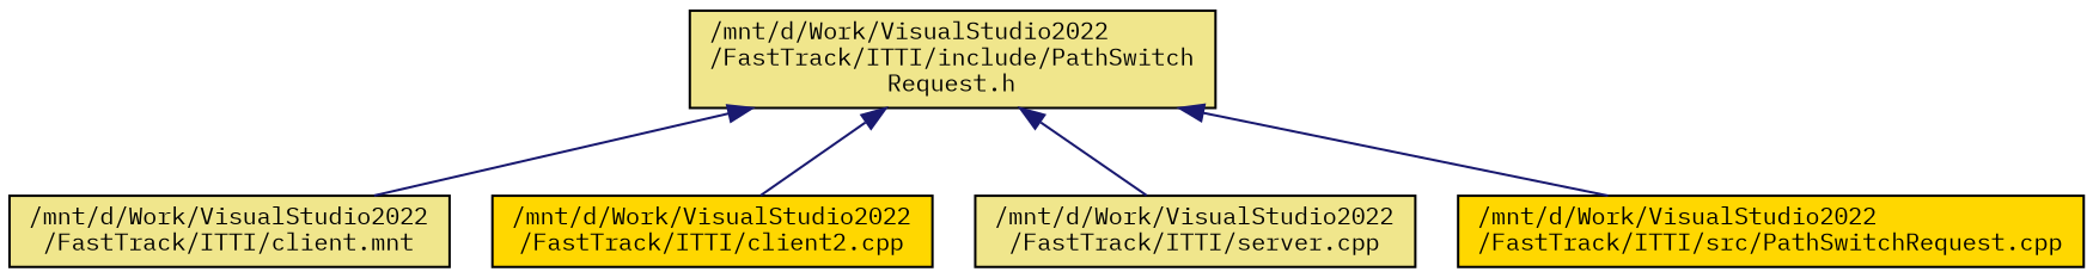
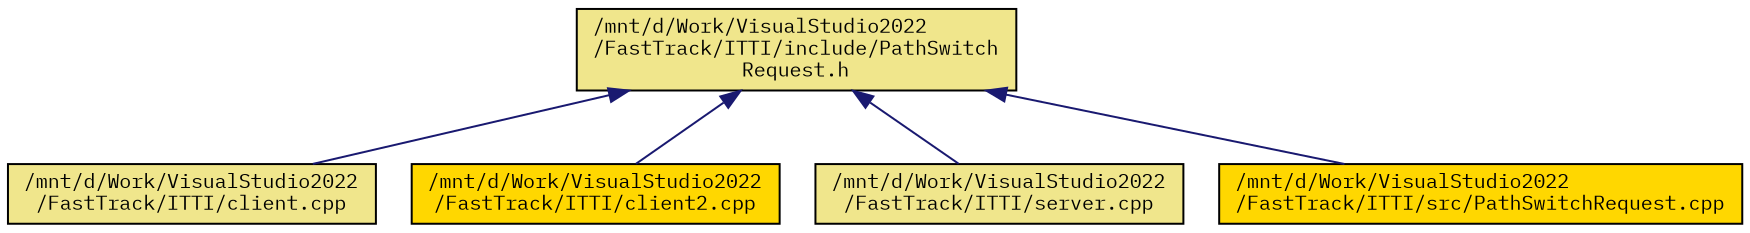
  digraph {
    fontname="IBM Plex Mono"
    node [color=black fillcolor=khaki fontname="IBM Plex Mono" fontsize=10 shape=record style=filled]
    edge [color=midnightblue dir=back fontname="IBM Plex Mono" fontsize=10 labelfontname=Helvetica labelfontsize=10 style=solid]
    n1 [fontcolor=black height=0.2 label="/mnt/d/Work/VisualStudio2022\l/FastTrack/ITTI/include/PathSwitch\lRequest.h" width=0.4]
-   n2 [height=0.2 label="/mnt/d/Work/VisualStudio2022\l/FastTrack/ITTI/client.mnt" width=0.4]
+   n2 [height=0.2 label="/mnt/d/Work/VisualStudio2022\l/FastTrack/ITTI/client.cpp" width=0.4]
    n3 [fillcolor=gold height=0.2 label="/mnt/d/Work/VisualStudio2022\l/FastTrack/ITTI/client2.cpp" width=0.4]
    n4 [height=0.2 label="/mnt/d/Work/VisualStudio2022\l/FastTrack/ITTI/server.cpp" width=0.4]
    n5 [fillcolor=gold height=0.2 label="/mnt/d/Work/VisualStudio2022\l/FastTrack/ITTI/src/PathSwitchRequest.cpp" width=0.4]
    n1 -> n2
    n1 -> n3
    n1 -> n4
    n1 -> n5
  }
